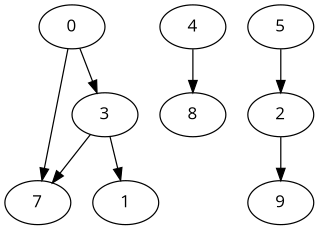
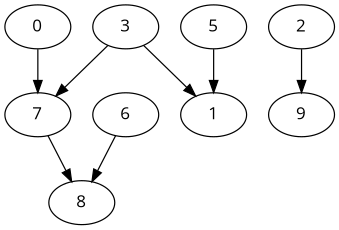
  digraph {
    fontname="Open Sans"
    node [fontname="Open Sans"]
    edge [fontname="Open Sans"]
    0
    3
    7
    1
    8
    5
    2
    9
-   4
-   0 -> 3
+   4 [label=6]
    0 -> 7
    3 -> 7
    3 -> 1
-   5 -> 2
+   7 -> 8
+   5 -> 1
    2 -> 9
    4 -> 8
  }
